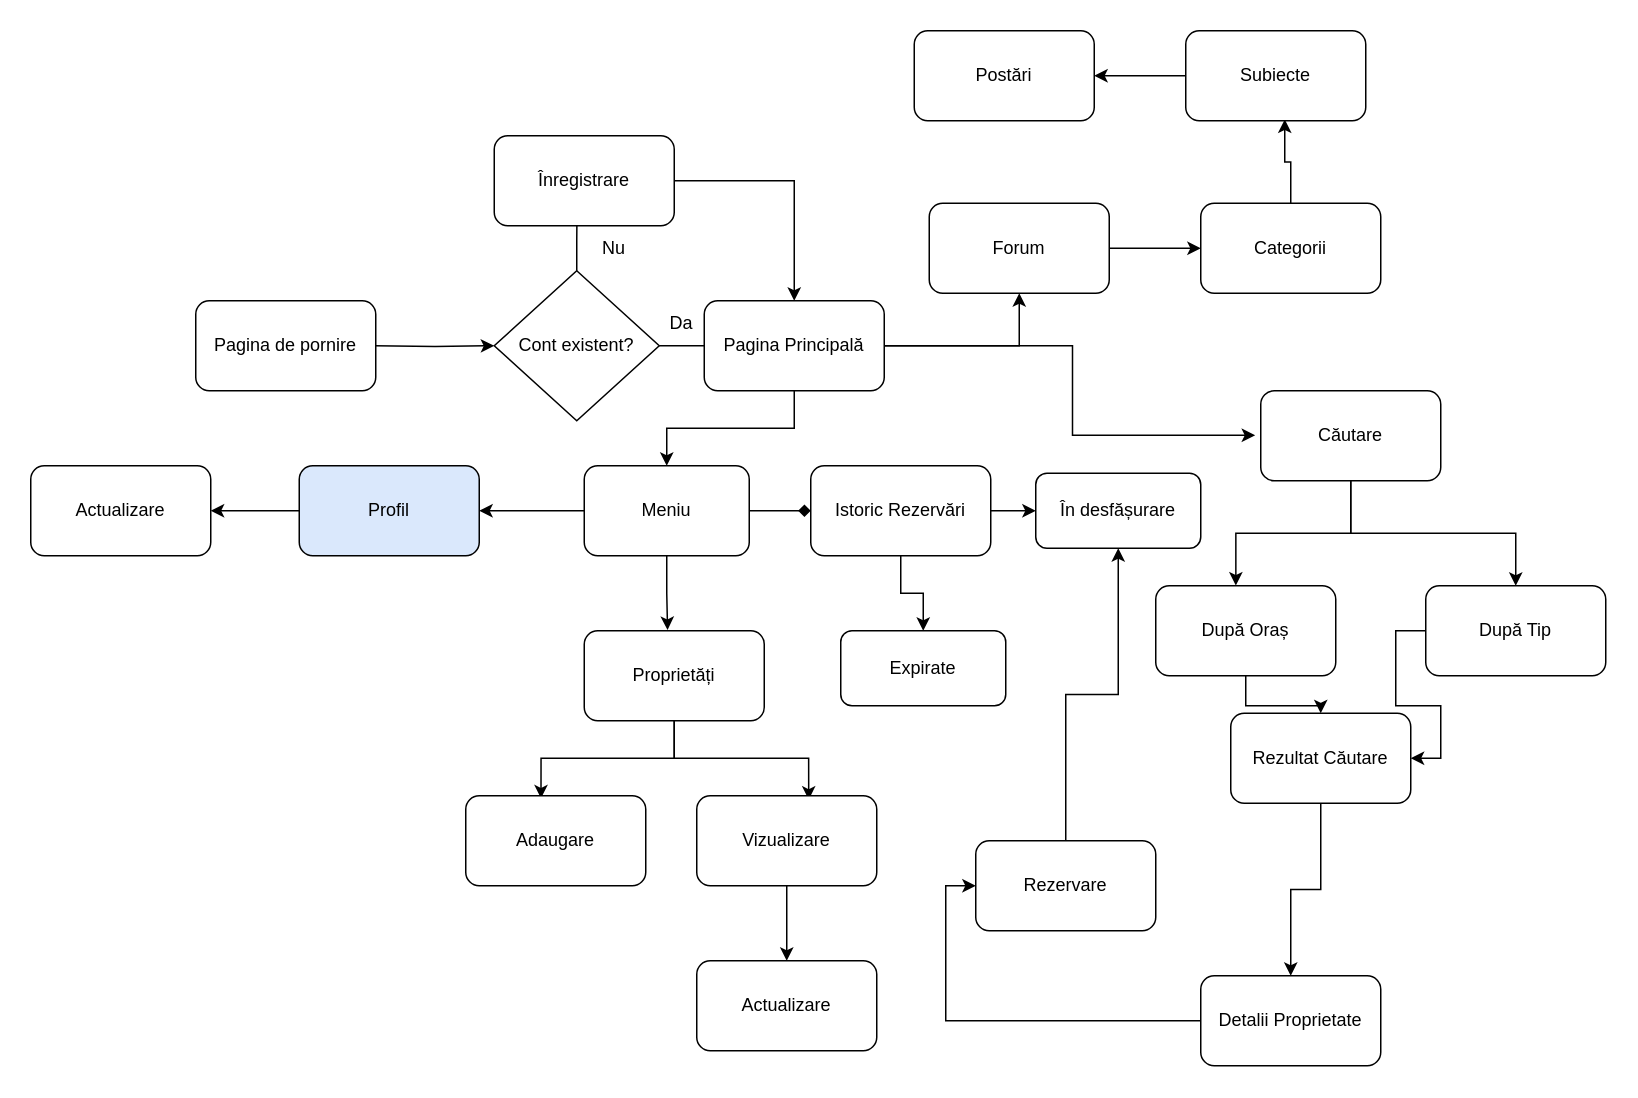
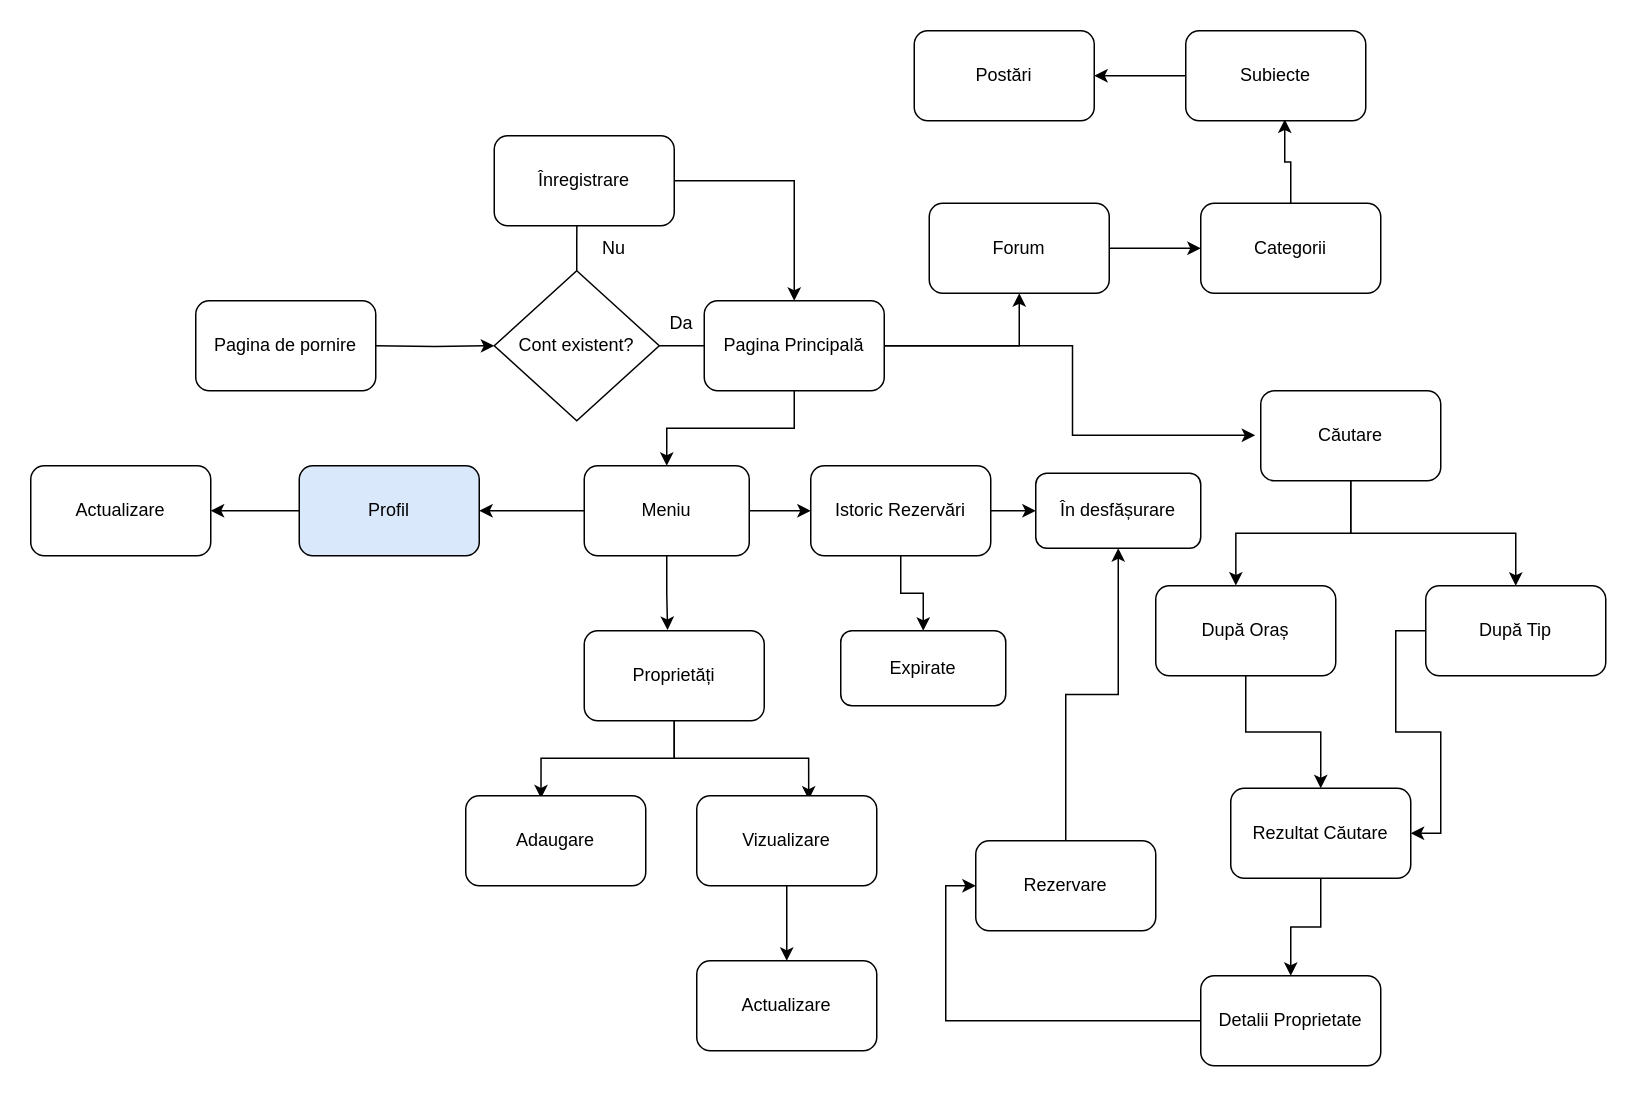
  <mxCell id="0" />
  <mxCell id="1" parent="0" />
  <mxCell id="2" style="edgeStyle=orthogonalEdgeStyle;rounded=0;orthogonalLoop=1;jettySize=auto;html=1;entryX=0.463;entryY=0.019;entryDx=0;entryDy=0;entryPerimeter=0;" edge="1" parent="1" source="4" target="8"><mxGeometry relative="1" as="geometry" /></mxCell>
  <mxCell id="3" style="edgeStyle=orthogonalEdgeStyle;rounded=0;orthogonalLoop=1;jettySize=auto;html=1;" edge="1" parent="1" source="4"><mxGeometry relative="1" as="geometry"><mxPoint x="539" y="230" as="targetPoint" /></mxGeometry></mxCell>
  <mxCell id="4" value="Cont existent?" style="rhombus;whiteSpace=wrap;html=1;" vertex="1" parent="1"><mxGeometry x="329" y="180" width="110" height="100" as="geometry" /></mxCell>
  <mxCell id="5" style="edgeStyle=orthogonalEdgeStyle;rounded=0;orthogonalLoop=1;jettySize=auto;html=1;entryX=0;entryY=0.5;entryDx=0;entryDy=0;" edge="1" parent="1" target="4"><mxGeometry relative="1" as="geometry"><mxPoint x="249" y="230" as="sourcePoint" /></mxGeometry></mxCell>
  <mxCell id="6" value="Pagina de pornire" style="rounded=1;whiteSpace=wrap;html=1;" vertex="1" parent="1"><mxGeometry x="130" y="200" width="120" height="60" as="geometry" /></mxCell>
  <mxCell id="7" style="edgeStyle=orthogonalEdgeStyle;rounded=0;orthogonalLoop=1;jettySize=auto;html=1;entryX=0.5;entryY=0;entryDx=0;entryDy=0;" edge="1" parent="1" source="8" target="12"><mxGeometry relative="1" as="geometry" /></mxCell>
  <mxCell id="8" value="Înregistrare" style="rounded=1;whiteSpace=wrap;html=1;" vertex="1" parent="1"><mxGeometry x="329" y="90" width="120" height="60" as="geometry" /></mxCell>
  <mxCell id="9" style="edgeStyle=orthogonalEdgeStyle;rounded=0;orthogonalLoop=1;jettySize=auto;html=1;entryX=0.5;entryY=0;entryDx=0;entryDy=0;" edge="1" parent="1" source="12" target="18"><mxGeometry relative="1" as="geometry" /></mxCell>
  <mxCell id="10" style="edgeStyle=orthogonalEdgeStyle;rounded=0;orthogonalLoop=1;jettySize=auto;html=1;entryX=-0.031;entryY=0.495;entryDx=0;entryDy=0;entryPerimeter=0;" edge="1" parent="1" source="12" target="21"><mxGeometry relative="1" as="geometry" /></mxCell>
  <mxCell id="11" style="edgeStyle=orthogonalEdgeStyle;rounded=0;orthogonalLoop=1;jettySize=auto;html=1;" edge="1" parent="1" source="12" target="31"><mxGeometry relative="1" as="geometry" /></mxCell>
  <mxCell id="12" value="Pagina Principală" style="rounded=1;whiteSpace=wrap;html=1;" vertex="1" parent="1"><mxGeometry x="469" y="200" width="120" height="60" as="geometry" /></mxCell>
  <mxCell id="13" value="Da" style="text;html=1;strokeColor=none;fillColor=none;align=center;verticalAlign=middle;whiteSpace=wrap;rounded=0;" vertex="1" parent="1"><mxGeometry x="439" y="200" width="30" height="30" as="geometry" /></mxCell>
  <mxCell id="14" value="Nu" style="text;html=1;strokeColor=none;fillColor=none;align=center;verticalAlign=middle;whiteSpace=wrap;rounded=0;" vertex="1" parent="1"><mxGeometry x="379" y="150" width="60" height="30" as="geometry" /></mxCell>
  <mxCell id="15" style="edgeStyle=orthogonalEdgeStyle;rounded=0;orthogonalLoop=1;jettySize=auto;html=1;entryX=1;entryY=0.5;entryDx=0;entryDy=0;" edge="1" parent="1" source="18" target="23"><mxGeometry relative="1" as="geometry" /></mxCell>
  <mxCell id="16" style="edgeStyle=orthogonalEdgeStyle;rounded=0;orthogonalLoop=1;jettySize=auto;html=1;entryX=0.463;entryY=-0.008;entryDx=0;entryDy=0;entryPerimeter=0;" edge="1" parent="1" source="18" target="29"><mxGeometry relative="1" as="geometry" /></mxCell>
- <mxCell id="17" style="edgeStyle=orthogonalEdgeStyle;rounded=0;orthogonalLoop=1;jettySize=auto;html=1;entryX=0;entryY=0.5;entryDx=0;entryDy=0;endArrow=diamond;" edge="1" parent="1" source="18" target="26"><mxGeometry relative="1" as="geometry" /></mxCell>
+ <mxCell id="17" style="edgeStyle=orthogonalEdgeStyle;rounded=0;orthogonalLoop=1;jettySize=auto;html=1;entryX=0;entryY=0.5;entryDx=0;entryDy=0;" edge="1" parent="1" source="18" target="26"><mxGeometry relative="1" as="geometry" /></mxCell>
  <mxCell id="18" value="Meniu" style="rounded=1;whiteSpace=wrap;html=1;" vertex="1" parent="1"><mxGeometry x="389" y="310" width="110" height="60" as="geometry" /></mxCell>
  <mxCell id="19" style="edgeStyle=orthogonalEdgeStyle;rounded=0;orthogonalLoop=1;jettySize=auto;html=1;entryX=0.445;entryY=-0.002;entryDx=0;entryDy=0;entryPerimeter=0;" edge="1" parent="1" source="21" target="45"><mxGeometry relative="1" as="geometry" /></mxCell>
  <mxCell id="20" style="edgeStyle=orthogonalEdgeStyle;rounded=0;orthogonalLoop=1;jettySize=auto;html=1;entryX=0.5;entryY=0;entryDx=0;entryDy=0;" edge="1" parent="1" source="21" target="47"><mxGeometry relative="1" as="geometry" /></mxCell>
  <mxCell id="21" value="Căutare" style="rounded=1;whiteSpace=wrap;html=1;" vertex="1" parent="1"><mxGeometry x="840" y="260" width="120" height="60" as="geometry" /></mxCell>
  <mxCell id="22" style="edgeStyle=orthogonalEdgeStyle;rounded=0;orthogonalLoop=1;jettySize=auto;html=1;entryX=1;entryY=0.5;entryDx=0;entryDy=0;" edge="1" parent="1" source="23" target="41"><mxGeometry relative="1" as="geometry" /></mxCell>
  <mxCell id="23" value="Profil" style="rounded=1;whiteSpace=wrap;html=1;fillColor=#dae8fc;" vertex="1" parent="1"><mxGeometry x="199" y="310" width="120" height="60" as="geometry" /></mxCell>
  <mxCell id="24" style="edgeStyle=orthogonalEdgeStyle;rounded=0;orthogonalLoop=1;jettySize=auto;html=1;entryX=0.5;entryY=0;entryDx=0;entryDy=0;" edge="1" parent="1" source="26" target="42"><mxGeometry relative="1" as="geometry" /></mxCell>
  <mxCell id="25" style="edgeStyle=orthogonalEdgeStyle;rounded=0;orthogonalLoop=1;jettySize=auto;html=1;entryX=0;entryY=0.5;entryDx=0;entryDy=0;" edge="1" parent="1" source="26" target="43"><mxGeometry relative="1" as="geometry" /></mxCell>
  <mxCell id="26" value="Istoric Rezervări" style="rounded=1;whiteSpace=wrap;html=1;" vertex="1" parent="1"><mxGeometry x="540" y="310" width="120" height="60" as="geometry" /></mxCell>
  <mxCell id="27" style="edgeStyle=orthogonalEdgeStyle;rounded=0;orthogonalLoop=1;jettySize=auto;html=1;entryX=0.418;entryY=0.029;entryDx=0;entryDy=0;entryPerimeter=0;" edge="1" parent="1" source="29" target="37"><mxGeometry relative="1" as="geometry" /></mxCell>
  <mxCell id="28" style="edgeStyle=orthogonalEdgeStyle;rounded=0;orthogonalLoop=1;jettySize=auto;html=1;entryX=0.622;entryY=0.044;entryDx=0;entryDy=0;entryPerimeter=0;" edge="1" parent="1" source="29" target="39"><mxGeometry relative="1" as="geometry" /></mxCell>
  <mxCell id="29" value="Proprietăți" style="rounded=1;whiteSpace=wrap;html=1;" vertex="1" parent="1"><mxGeometry x="389" y="420" width="120" height="60" as="geometry" /></mxCell>
  <mxCell id="30" style="edgeStyle=orthogonalEdgeStyle;rounded=0;orthogonalLoop=1;jettySize=auto;html=1;entryX=0;entryY=0.5;entryDx=0;entryDy=0;" edge="1" parent="1" source="31" target="33"><mxGeometry relative="1" as="geometry" /></mxCell>
  <mxCell id="31" value="Forum" style="rounded=1;whiteSpace=wrap;html=1;" vertex="1" parent="1"><mxGeometry x="619" y="135" width="120" height="60" as="geometry" /></mxCell>
  <mxCell id="32" style="edgeStyle=orthogonalEdgeStyle;rounded=0;orthogonalLoop=1;jettySize=auto;html=1;entryX=0.55;entryY=0.986;entryDx=0;entryDy=0;entryPerimeter=0;" edge="1" parent="1" source="33" target="35"><mxGeometry relative="1" as="geometry" /></mxCell>
  <mxCell id="33" value="Categorii" style="rounded=1;whiteSpace=wrap;html=1;" vertex="1" parent="1"><mxGeometry x="800" y="135" width="120" height="60" as="geometry" /></mxCell>
  <mxCell id="34" value="" style="edgeStyle=orthogonalEdgeStyle;rounded=0;orthogonalLoop=1;jettySize=auto;html=1;" edge="1" parent="1" source="35" target="36"><mxGeometry relative="1" as="geometry" /></mxCell>
  <mxCell id="35" value="Subiecte" style="rounded=1;whiteSpace=wrap;html=1;" vertex="1" parent="1"><mxGeometry x="790" y="20" width="120" height="60" as="geometry" /></mxCell>
  <mxCell id="36" value="Postări" style="rounded=1;whiteSpace=wrap;html=1;" vertex="1" parent="1"><mxGeometry x="609" y="20" width="120" height="60" as="geometry" /></mxCell>
  <mxCell id="37" value="Adaugare" style="rounded=1;whiteSpace=wrap;html=1;" vertex="1" parent="1"><mxGeometry x="310" y="530" width="120" height="60" as="geometry" /></mxCell>
  <mxCell id="38" style="edgeStyle=orthogonalEdgeStyle;rounded=0;orthogonalLoop=1;jettySize=auto;html=1;entryX=0.5;entryY=0;entryDx=0;entryDy=0;" edge="1" parent="1" source="39" target="40"><mxGeometry relative="1" as="geometry" /></mxCell>
  <mxCell id="39" value="Vizualizare" style="rounded=1;whiteSpace=wrap;html=1;" vertex="1" parent="1"><mxGeometry x="464" y="530" width="120" height="60" as="geometry" /></mxCell>
  <mxCell id="40" value="Actualizare" style="rounded=1;whiteSpace=wrap;html=1;" vertex="1" parent="1"><mxGeometry x="464" y="640" width="120" height="60" as="geometry" /></mxCell>
  <mxCell id="41" value="Actualizare" style="rounded=1;whiteSpace=wrap;html=1;" vertex="1" parent="1"><mxGeometry x="20" y="310" width="120" height="60" as="geometry" /></mxCell>
  <mxCell id="42" value="Expirate" style="rounded=1;whiteSpace=wrap;html=1;" vertex="1" parent="1"><mxGeometry x="560" y="420" width="110" height="50" as="geometry" /></mxCell>
  <mxCell id="43" value="În desfășurare" style="rounded=1;whiteSpace=wrap;html=1;" vertex="1" parent="1"><mxGeometry x="690" y="315" width="110" height="50" as="geometry" /></mxCell>
  <mxCell id="44" style="edgeStyle=orthogonalEdgeStyle;rounded=0;orthogonalLoop=1;jettySize=auto;html=1;entryX=0.5;entryY=0;entryDx=0;entryDy=0;" edge="1" parent="1" source="45" target="49"><mxGeometry relative="1" as="geometry" /></mxCell>
  <mxCell id="45" value="După Oraș" style="rounded=1;whiteSpace=wrap;html=1;" vertex="1" parent="1"><mxGeometry x="770" y="390" width="120" height="60" as="geometry" /></mxCell>
  <mxCell id="46" style="edgeStyle=orthogonalEdgeStyle;rounded=0;orthogonalLoop=1;jettySize=auto;html=1;entryX=1;entryY=0.5;entryDx=0;entryDy=0;" edge="1" parent="1" source="47" target="49"><mxGeometry relative="1" as="geometry"><mxPoint x="930" y="510" as="targetPoint" /></mxGeometry></mxCell>
  <mxCell id="47" value="După Tip" style="rounded=1;whiteSpace=wrap;html=1;" vertex="1" parent="1"><mxGeometry x="950" y="390" width="120" height="60" as="geometry" /></mxCell>
  <mxCell id="48" style="edgeStyle=orthogonalEdgeStyle;rounded=0;orthogonalLoop=1;jettySize=auto;html=1;entryX=0.5;entryY=0;entryDx=0;entryDy=0;" edge="1" parent="1" source="49" target="51"><mxGeometry relative="1" as="geometry" /></mxCell>
- <mxCell id="49" value="Rezultat Căutare" style="rounded=1;whiteSpace=wrap;html=1;" vertex="1" parent="1"><mxGeometry x="820" y="475" width="120" height="60" as="geometry" /></mxCell>
+ <mxCell id="49" value="Rezultat Căutare" style="rounded=1;whiteSpace=wrap;html=1;" vertex="1" parent="1"><mxGeometry x="820" y="525" width="120" height="60" as="geometry" /></mxCell>
  <mxCell id="50" style="edgeStyle=orthogonalEdgeStyle;rounded=0;orthogonalLoop=1;jettySize=auto;html=1;entryX=0;entryY=0.5;entryDx=0;entryDy=0;" edge="1" parent="1" source="51" target="53"><mxGeometry relative="1" as="geometry" /></mxCell>
  <mxCell id="51" value="Detalii Proprietate" style="rounded=1;whiteSpace=wrap;html=1;" vertex="1" parent="1"><mxGeometry x="800" y="650" width="120" height="60" as="geometry" /></mxCell>
  <mxCell id="52" style="edgeStyle=orthogonalEdgeStyle;rounded=0;orthogonalLoop=1;jettySize=auto;html=1;entryX=0.5;entryY=1;entryDx=0;entryDy=0;" edge="1" parent="1" source="53" target="43"><mxGeometry relative="1" as="geometry" /></mxCell>
  <mxCell id="53" value="Rezervare" style="rounded=1;whiteSpace=wrap;html=1;" vertex="1" parent="1"><mxGeometry x="650" y="560" width="120" height="60" as="geometry" /></mxCell>
